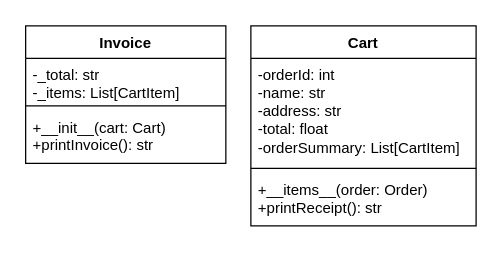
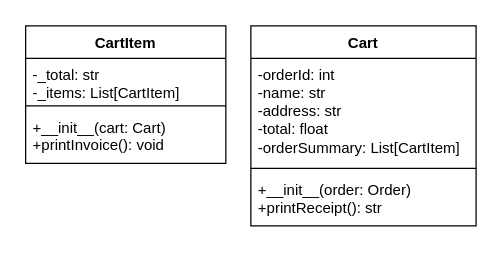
  <mxCell id="0" />
  <mxCell id="1" parent="0" />
- <mxCell id="2" value="Invoice" style="swimlane;fontStyle=1;align=center;verticalAlign=top;childLayout=stackLayout;horizontal=1;startSize=26;horizontalStack=0;resizeParent=1;resizeParentMax=0;resizeLast=0;collapsible=1;marginBottom=0;whiteSpace=wrap;html=1;" vertex="1" parent="1"><mxGeometry x="20" y="20" width="160" height="110" as="geometry" /></mxCell>
+ <mxCell id="2" value="CartItem" style="swimlane;fontStyle=1;align=center;verticalAlign=top;childLayout=stackLayout;horizontal=1;startSize=26;horizontalStack=0;resizeParent=1;resizeParentMax=0;resizeLast=0;collapsible=1;marginBottom=0;whiteSpace=wrap;html=1;" vertex="1" parent="1"><mxGeometry x="20" y="20" width="160" height="110" as="geometry" /></mxCell>
  <mxCell id="3" value="&lt;div&gt;-_total: str&lt;/div&gt;&lt;div&gt;-_items: List[CartItem]&lt;/div&gt;" style="text;strokeColor=none;fillColor=none;align=left;verticalAlign=top;spacingLeft=4;spacingRight=4;overflow=hidden;rotatable=0;points=[[0,0.5],[1,0.5]];portConstraint=eastwest;whiteSpace=wrap;html=1;" vertex="1" parent="2"><mxGeometry y="26" width="160" height="34" as="geometry" /></mxCell>
  <mxCell id="4" value="" style="line;strokeWidth=1;fillColor=none;align=left;verticalAlign=middle;spacingTop=-1;spacingLeft=3;spacingRight=3;rotatable=0;labelPosition=right;points=[];portConstraint=eastwest;strokeColor=inherit;" vertex="1" parent="2"><mxGeometry y="60" width="160" height="8" as="geometry" /></mxCell>
- <mxCell id="5" value="+__init__(cart: Cart)&lt;div&gt;+printInvoice(): str&lt;/div&gt;" style="text;strokeColor=none;fillColor=none;align=left;verticalAlign=top;spacingLeft=4;spacingRight=4;overflow=hidden;rotatable=0;points=[[0,0.5],[1,0.5]];portConstraint=eastwest;whiteSpace=wrap;html=1;" vertex="1" parent="2"><mxGeometry y="68" width="160" height="42" as="geometry" /></mxCell>
+ <mxCell id="5" value="+__init__(cart: Cart)&lt;div&gt;+printInvoice(): void&lt;/div&gt;" style="text;strokeColor=none;fillColor=none;align=left;verticalAlign=top;spacingLeft=4;spacingRight=4;overflow=hidden;rotatable=0;points=[[0,0.5],[1,0.5]];portConstraint=eastwest;whiteSpace=wrap;html=1;" vertex="1" parent="2"><mxGeometry y="68" width="160" height="42" as="geometry" /></mxCell>
  <mxCell id="6" value="Cart" style="swimlane;fontStyle=1;align=center;verticalAlign=top;childLayout=stackLayout;horizontal=1;startSize=26;horizontalStack=0;resizeParent=1;resizeParentMax=0;resizeLast=0;collapsible=1;marginBottom=0;whiteSpace=wrap;html=1;" vertex="1" parent="1"><mxGeometry x="200" y="20" width="180" height="160" as="geometry" /></mxCell>
  <mxCell id="7" value="&lt;div&gt;-orderId: int&lt;/div&gt;&lt;div&gt;-name: str&lt;/div&gt;&lt;div&gt;-address: str&lt;/div&gt;&lt;div&gt;-total: float&lt;/div&gt;&lt;div&gt;-orderSummary: List[CartItem]&lt;/div&gt;" style="text;strokeColor=none;fillColor=none;align=left;verticalAlign=top;spacingLeft=4;spacingRight=4;overflow=hidden;rotatable=0;points=[[0,0.5],[1,0.5]];portConstraint=eastwest;whiteSpace=wrap;html=1;" vertex="1" parent="6"><mxGeometry y="26" width="180" height="84" as="geometry" /></mxCell>
  <mxCell id="8" value="" style="line;strokeWidth=1;fillColor=none;align=left;verticalAlign=middle;spacingTop=-1;spacingLeft=3;spacingRight=3;rotatable=0;labelPosition=right;points=[];portConstraint=eastwest;strokeColor=inherit;" vertex="1" parent="6"><mxGeometry y="110" width="180" height="8" as="geometry" /></mxCell>
- <mxCell id="9" value="&lt;div&gt;+__items__(order: Order)&lt;/div&gt;&lt;div&gt;+printReceipt(): str&lt;/div&gt;" style="text;strokeColor=none;fillColor=none;align=left;verticalAlign=top;spacingLeft=4;spacingRight=4;overflow=hidden;rotatable=0;points=[[0,0.5],[1,0.5]];portConstraint=eastwest;whiteSpace=wrap;html=1;" vertex="1" parent="6"><mxGeometry y="118" width="180" height="42" as="geometry" /></mxCell>
+ <mxCell id="9" value="&lt;div&gt;+__init__(order: Order)&lt;/div&gt;&lt;div&gt;+printReceipt(): str&lt;/div&gt;" style="text;strokeColor=none;fillColor=none;align=left;verticalAlign=top;spacingLeft=4;spacingRight=4;overflow=hidden;rotatable=0;points=[[0,0.5],[1,0.5]];portConstraint=eastwest;whiteSpace=wrap;html=1;" vertex="1" parent="6"><mxGeometry y="118" width="180" height="42" as="geometry" /></mxCell>
